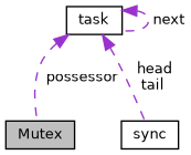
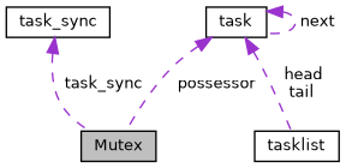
  digraph {
    node [color=black fillcolor=white fontname=Helvetica fontsize=10 shape=record style=filled]
    edge [color=darkorchid3 dir=back fontname=Helvetica fontsize=10 labelfontname=Helvetica labelfontsize=10 style=dashed]
    n1 [fillcolor=grey75 fontcolor=black height=0.2 label=Mutex width=0.4]
+   n2 [height=0.2 label=task_sync width=0.4]
    n3 [height=0.2 label=task width=0.4]
-   n4 [height=0.2 label=sync width=0.4]
+   n4 [height=0.2 label=tasklist width=0.4]
+   n2 -> n1 [label=" task_sync"]
    n3 -> n1 [label=" possessor"]
    n3 -> n3 [label=" next"]
    n3 -> n4 [label=" head\ntail"]
  }
